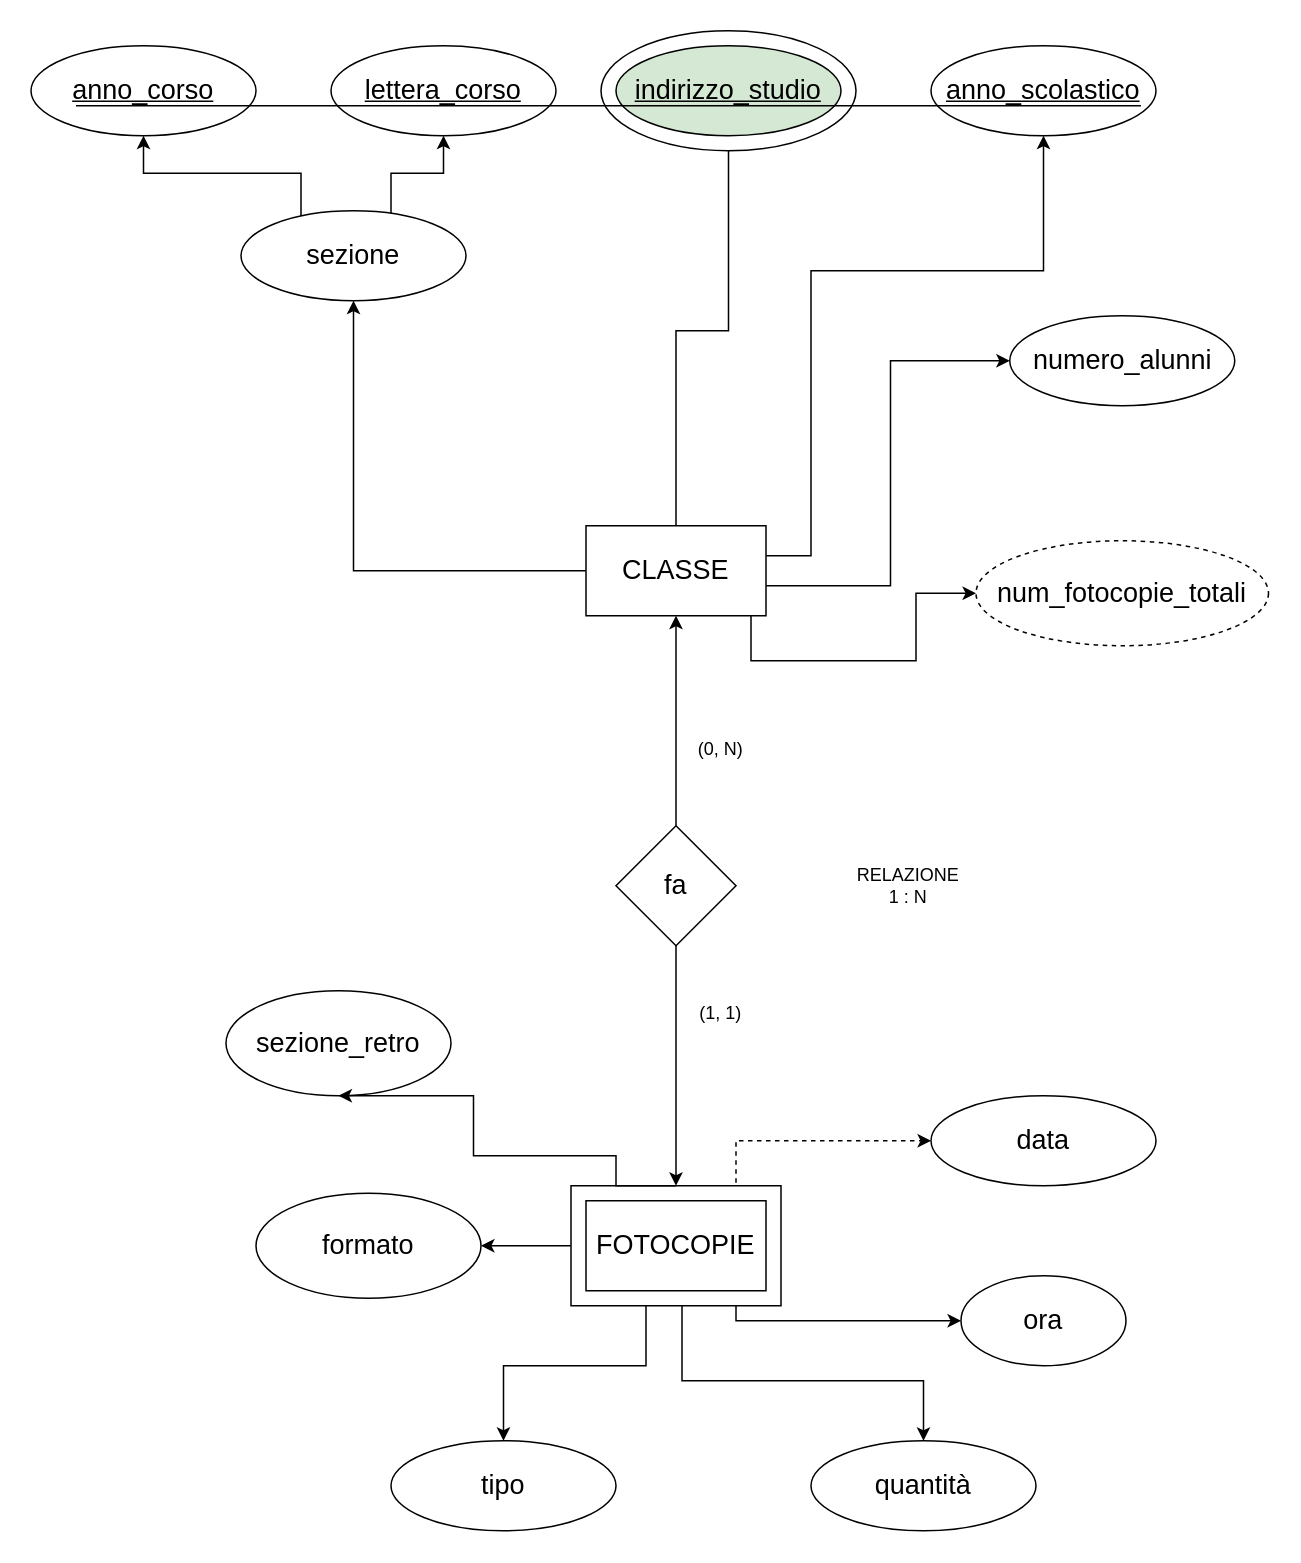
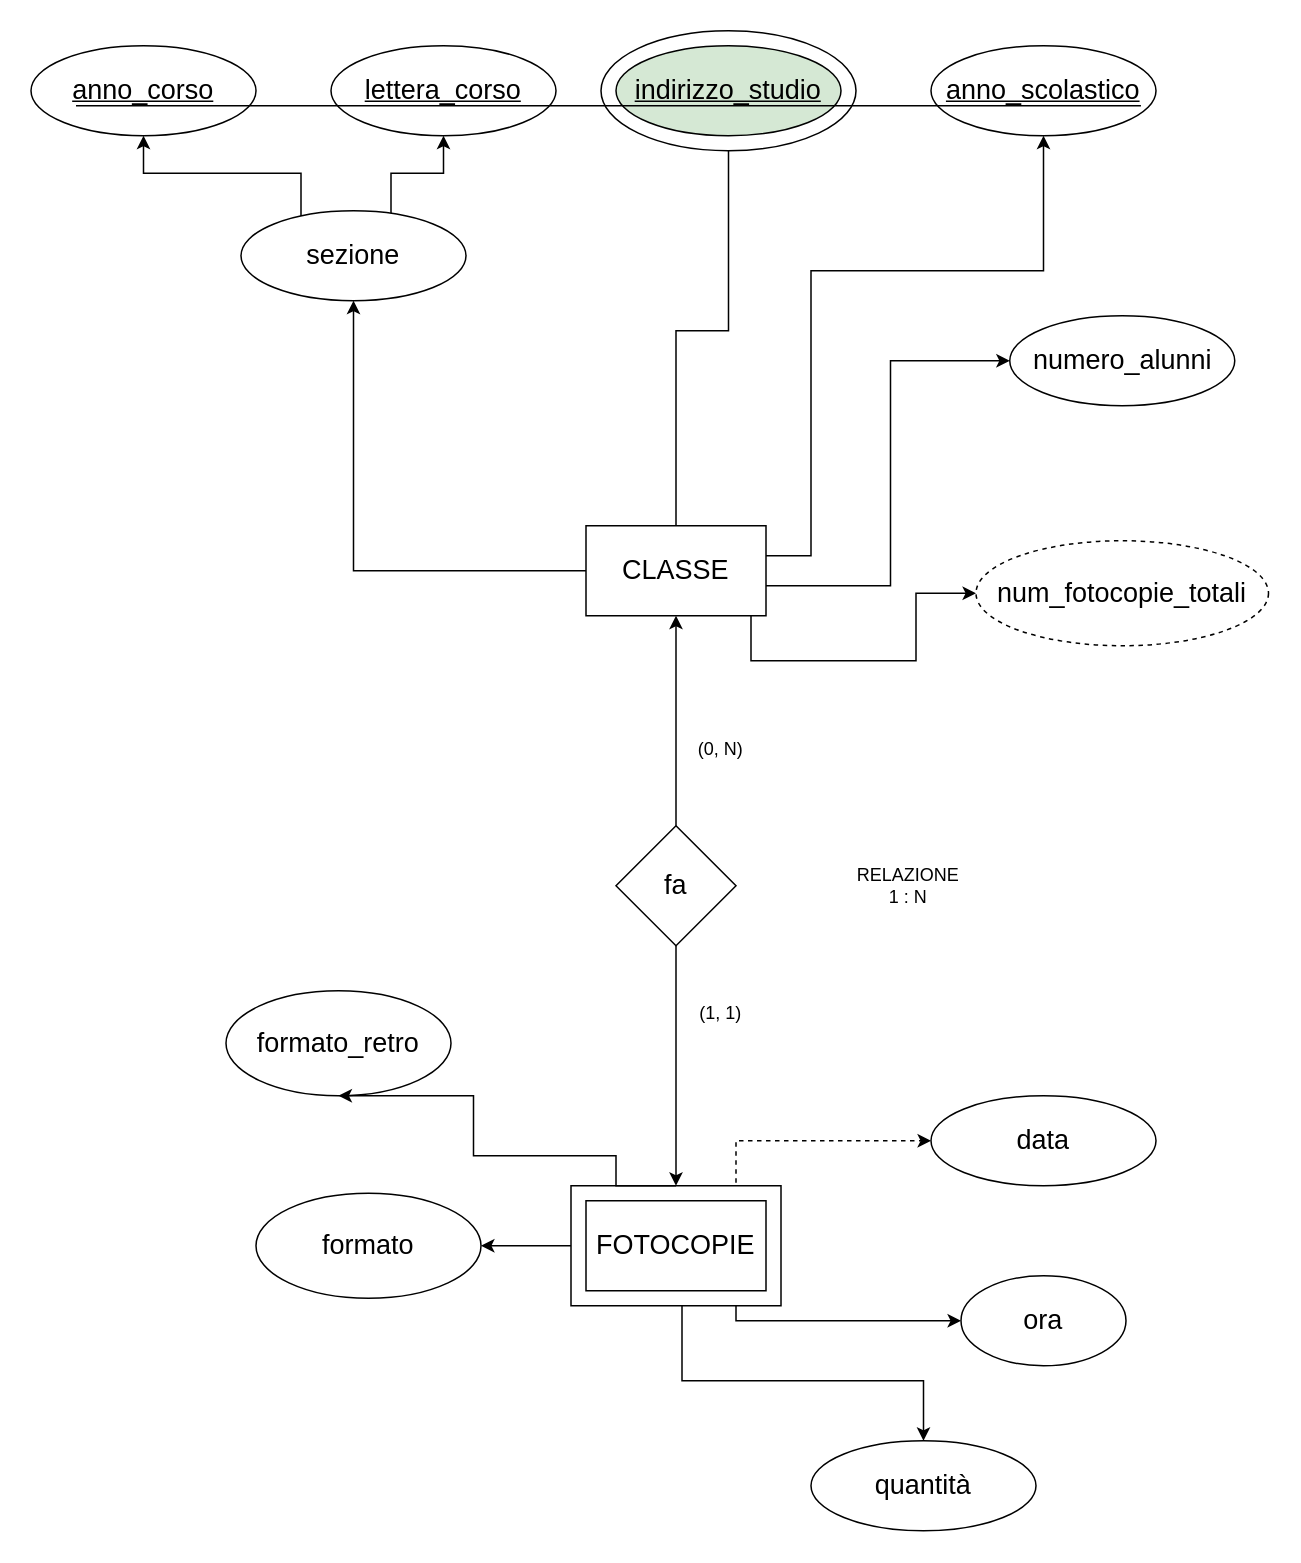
  <mxCell id="0" />
  <mxCell id="1" parent="0" />
  <mxCell id="2" style="edgeStyle=orthogonalEdgeStyle;rounded=0;orthogonalLoop=1;jettySize=auto;html=1;" edge="1" parent="1" source="7" target="10"><mxGeometry relative="1" as="geometry" /></mxCell>
  <mxCell id="3" style="edgeStyle=orthogonalEdgeStyle;rounded=0;orthogonalLoop=1;jettySize=auto;html=1;entryX=0;entryY=0.5;entryDx=0;entryDy=0;" edge="1" parent="1" source="7" target="15"><mxGeometry relative="1" as="geometry"><Array as="points"><mxPoint x="500" y="440" /><mxPoint x="610" y="440" /><mxPoint x="610" y="395" /></Array></mxGeometry></mxCell>
  <mxCell id="4" style="edgeStyle=orthogonalEdgeStyle;rounded=0;orthogonalLoop=1;jettySize=auto;html=1;entryX=0;entryY=0.5;entryDx=0;entryDy=0;" edge="1" parent="1" source="7" target="11"><mxGeometry relative="1" as="geometry"><Array as="points"><mxPoint x="593" y="390" /><mxPoint x="593" y="240" /></Array></mxGeometry></mxCell>
  <mxCell id="5" style="edgeStyle=orthogonalEdgeStyle;rounded=0;orthogonalLoop=1;jettySize=auto;html=1;entryX=0.5;entryY=1;entryDx=0;entryDy=0;" edge="1" parent="1" source="7" target="14"><mxGeometry relative="1" as="geometry"><Array as="points"><mxPoint x="540" y="370" /><mxPoint x="540" y="180" /><mxPoint x="695" y="180" /></Array></mxGeometry></mxCell>
  <mxCell id="6" style="edgeStyle=orthogonalEdgeStyle;rounded=0;orthogonalLoop=1;jettySize=auto;html=1;entryX=0.5;entryY=1;entryDx=0;entryDy=0;" edge="1" parent="1" source="7" target="26"><mxGeometry relative="1" as="geometry" /></mxCell>
  <mxCell id="7" value="&lt;font style=&quot;font-size: 18px;&quot;&gt;CLASSE&lt;/font&gt;" style="rounded=0;whiteSpace=wrap;html=1;" vertex="1" parent="1"><mxGeometry x="390" y="350" width="120" height="60" as="geometry" /></mxCell>
  <mxCell id="8" style="edgeStyle=orthogonalEdgeStyle;rounded=0;orthogonalLoop=1;jettySize=auto;html=1;entryX=0.5;entryY=1;entryDx=0;entryDy=0;" edge="1" parent="1" source="10" target="12"><mxGeometry relative="1" as="geometry"><Array as="points"><mxPoint x="200" y="115" /><mxPoint x="95" y="115" /></Array></mxGeometry></mxCell>
  <mxCell id="9" style="edgeStyle=orthogonalEdgeStyle;rounded=0;orthogonalLoop=1;jettySize=auto;html=1;entryX=0.5;entryY=1;entryDx=0;entryDy=0;" edge="1" parent="1" source="10" target="13"><mxGeometry relative="1" as="geometry"><Array as="points"><mxPoint x="260" y="115" /><mxPoint x="295" y="115" /></Array></mxGeometry></mxCell>
  <mxCell id="10" value="&lt;font style=&quot;font-size: 18px;&quot;&gt;sezione&lt;/font&gt;" style="ellipse;whiteSpace=wrap;html=1;" vertex="1" parent="1"><mxGeometry x="160" y="140" width="150" height="60" as="geometry" /></mxCell>
  <mxCell id="11" value="&lt;font style=&quot;font-size: 18px;&quot;&gt;numero_alunni&lt;/font&gt;" style="ellipse;whiteSpace=wrap;html=1;" vertex="1" parent="1"><mxGeometry x="672.5" y="210" width="150" height="60" as="geometry" /></mxCell>
  <mxCell id="12" value="&lt;font style=&quot;font-size: 18px;&quot;&gt;&lt;u&gt;anno_corso&lt;/u&gt;&lt;/font&gt;" style="ellipse;whiteSpace=wrap;html=1;" vertex="1" parent="1"><mxGeometry x="20" y="30" width="150" height="60" as="geometry" /></mxCell>
  <mxCell id="13" value="&lt;font style=&quot;font-size: 18px;&quot;&gt;&lt;u&gt;lettera_corso&lt;/u&gt;&lt;/font&gt;" style="ellipse;whiteSpace=wrap;html=1;" vertex="1" parent="1"><mxGeometry x="220" y="30" width="150" height="60" as="geometry" /></mxCell>
  <mxCell id="14" value="&lt;font style=&quot;font-size: 18px;&quot;&gt;&lt;u&gt;anno_scolastico&lt;/u&gt;&lt;/font&gt;" style="ellipse;whiteSpace=wrap;html=1;" vertex="1" parent="1"><mxGeometry x="620" y="30" width="150" height="60" as="geometry" /></mxCell>
  <mxCell id="15" value="&lt;font style=&quot;font-size: 18px;&quot;&gt;num_fotocopie_totali&lt;/font&gt;" style="ellipse;whiteSpace=wrap;html=1;align=center;dashed=1;" vertex="1" parent="1"><mxGeometry x="650" y="360" width="195" height="70" as="geometry" /></mxCell>
  <mxCell id="16" style="edgeStyle=orthogonalEdgeStyle;rounded=0;orthogonalLoop=1;jettySize=auto;html=1;entryX=0;entryY=0.5;entryDx=0;entryDy=0;dashed=1;" edge="1" parent="1" source="31" target="20"><mxGeometry relative="1" as="geometry"><Array as="points"><mxPoint x="490" y="760" /></Array></mxGeometry></mxCell>
  <mxCell id="17" style="edgeStyle=orthogonalEdgeStyle;rounded=0;orthogonalLoop=1;jettySize=auto;html=1;entryX=0;entryY=0.5;entryDx=0;entryDy=0;" edge="1" parent="1" source="31" target="21"><mxGeometry relative="1" as="geometry"><Array as="points"><mxPoint x="490" y="880" /></Array></mxGeometry></mxCell>
  <mxCell id="18" style="edgeStyle=orthogonalEdgeStyle;rounded=0;orthogonalLoop=1;jettySize=auto;html=1;entryX=0.5;entryY=0;entryDx=0;entryDy=0;" edge="1" parent="1" source="31" target="22"><mxGeometry relative="1" as="geometry"><Array as="points"><mxPoint x="454" y="920" /><mxPoint x="615" y="920" /></Array></mxGeometry></mxCell>
- <mxCell id="19" style="edgeStyle=orthogonalEdgeStyle;rounded=0;orthogonalLoop=1;jettySize=auto;html=1;entryX=0.5;entryY=0;entryDx=0;entryDy=0;" edge="1" parent="1" source="31" target="23"><mxGeometry relative="1" as="geometry"><Array as="points"><mxPoint x="430" y="910" /><mxPoint x="335" y="910" /></Array></mxGeometry></mxCell>
  <mxCell id="20" value="&lt;span style=&quot;font-size: 18px;&quot;&gt;data&lt;/span&gt;" style="ellipse;whiteSpace=wrap;html=1;" vertex="1" parent="1"><mxGeometry x="620" y="730" width="150" height="60" as="geometry" /></mxCell>
  <mxCell id="21" value="&lt;font style=&quot;font-size: 18px;&quot;&gt;ora&lt;/font&gt;" style="ellipse;whiteSpace=wrap;html=1;" vertex="1" parent="1"><mxGeometry x="640" y="850" width="110" height="60" as="geometry" /></mxCell>
  <mxCell id="22" value="&lt;span style=&quot;font-size: 18px;&quot;&gt;quantità&lt;/span&gt;" style="ellipse;whiteSpace=wrap;html=1;" vertex="1" parent="1"><mxGeometry x="540" y="960" width="150" height="60" as="geometry" /></mxCell>
- <mxCell id="23" value="&lt;span style=&quot;font-size: 18px;&quot;&gt;tipo&lt;/span&gt;" style="ellipse;whiteSpace=wrap;html=1;" vertex="1" parent="1"><mxGeometry x="260" y="960" width="150" height="60" as="geometry" /></mxCell>
  <mxCell id="24" value="" style="group" vertex="1" connectable="0" parent="1"><mxGeometry x="400" y="20" width="170" height="80" as="geometry" /></mxCell>
  <mxCell id="25" value="" style="ellipse;whiteSpace=wrap;html=1;" vertex="1" parent="24"><mxGeometry width="170" height="80" as="geometry" /></mxCell>
  <mxCell id="26" value="&lt;font style=&quot;font-size: 18px;&quot;&gt;&lt;u&gt;indirizzo_studio&lt;/u&gt;&lt;/font&gt;" style="ellipse;whiteSpace=wrap;html=1;fillColor=#d5e8d4;" vertex="1" parent="24"><mxGeometry x="10" y="10" width="150" height="60" as="geometry" /></mxCell>
  <mxCell id="27" value="&lt;span style=&quot;font-size: 18px;&quot;&gt;formato&lt;/span&gt;" style="ellipse;whiteSpace=wrap;html=1;" vertex="1" parent="1"><mxGeometry x="170" y="795" width="150" height="70" as="geometry" /></mxCell>
- <mxCell id="28" value="&lt;span style=&quot;font-size: 18px;&quot;&gt;sezione_retro&lt;/span&gt;" style="ellipse;whiteSpace=wrap;html=1;" vertex="1" parent="1"><mxGeometry x="150" y="660" width="150" height="70" as="geometry" /></mxCell>
+ <mxCell id="28" value="&lt;span style=&quot;font-size: 18px;&quot;&gt;formato_retro&lt;/span&gt;" style="ellipse;whiteSpace=wrap;html=1;" vertex="1" parent="1"><mxGeometry x="150" y="660" width="150" height="70" as="geometry" /></mxCell>
  <mxCell id="29" value="" style="group" vertex="1" connectable="0" parent="1"><mxGeometry x="380" y="790" width="140" height="80" as="geometry" /></mxCell>
  <mxCell id="30" value="" style="rounded=0;whiteSpace=wrap;html=1;" vertex="1" parent="29"><mxGeometry width="140" height="80" as="geometry" /></mxCell>
  <mxCell id="31" value="&lt;span style=&quot;font-size: 18px;&quot;&gt;FOTOCOPIE&lt;/span&gt;" style="rounded=0;whiteSpace=wrap;html=1;" vertex="1" parent="29"><mxGeometry x="10" y="10" width="120" height="60" as="geometry" /></mxCell>
  <mxCell id="32" style="edgeStyle=orthogonalEdgeStyle;rounded=0;orthogonalLoop=1;jettySize=auto;html=1;entryX=1;entryY=0.5;entryDx=0;entryDy=0;" edge="1" parent="1" source="30" target="27"><mxGeometry relative="1" as="geometry" /></mxCell>
  <mxCell id="33" style="edgeStyle=orthogonalEdgeStyle;rounded=0;orthogonalLoop=1;jettySize=auto;html=1;entryX=0.5;entryY=1;entryDx=0;entryDy=0;" edge="1" parent="1" target="28"><mxGeometry relative="1" as="geometry"><mxPoint x="450" y="790" as="sourcePoint" /><Array as="points"><mxPoint x="410" y="790" /><mxPoint x="410" y="770" /><mxPoint x="315" y="770" /></Array></mxGeometry></mxCell>
  <mxCell id="34" style="edgeStyle=orthogonalEdgeStyle;rounded=0;orthogonalLoop=1;jettySize=auto;html=1;entryX=0.5;entryY=1;entryDx=0;entryDy=0;" edge="1" parent="1" source="36" target="7"><mxGeometry relative="1" as="geometry" /></mxCell>
  <mxCell id="35" style="edgeStyle=orthogonalEdgeStyle;rounded=0;orthogonalLoop=1;jettySize=auto;html=1;" edge="1" parent="1" source="36"><mxGeometry relative="1" as="geometry"><mxPoint x="450" y="790" as="targetPoint" /></mxGeometry></mxCell>
  <mxCell id="36" value="&lt;font style=&quot;font-size: 18px;&quot;&gt;fa&lt;/font&gt;" style="rhombus;whiteSpace=wrap;html=1;" vertex="1" parent="1"><mxGeometry x="410" y="550" width="80" height="80" as="geometry" /></mxCell>
  <mxCell id="37" value="(0, N)" style="text;html=1;align=center;verticalAlign=middle;whiteSpace=wrap;rounded=0;" vertex="1" parent="1"><mxGeometry x="450" y="484" width="60" height="30" as="geometry" /></mxCell>
  <mxCell id="38" value="(1, 1)" style="text;html=1;align=center;verticalAlign=middle;whiteSpace=wrap;rounded=0;" vertex="1" parent="1"><mxGeometry x="450" y="660" width="60" height="30" as="geometry" /></mxCell>
  <mxCell id="39" value="RELAZIONE&lt;div&gt;1 : N&lt;/div&gt;" style="text;html=1;align=center;verticalAlign=middle;whiteSpace=wrap;rounded=0;" vertex="1" parent="1"><mxGeometry x="540" y="575" width="130" height="30" as="geometry" /></mxCell>
  <mxCell id="40" value="" style="endArrow=none;html=1;rounded=0;entryX=0.933;entryY=0.667;entryDx=0;entryDy=0;entryPerimeter=0;" edge="1" parent="1" target="14"><mxGeometry width="50" height="50" relative="1" as="geometry"><mxPoint x="50" y="70" as="sourcePoint" /><mxPoint x="210" y="70" as="targetPoint" /><Array as="points"><mxPoint x="120" y="70" /></Array></mxGeometry></mxCell>
